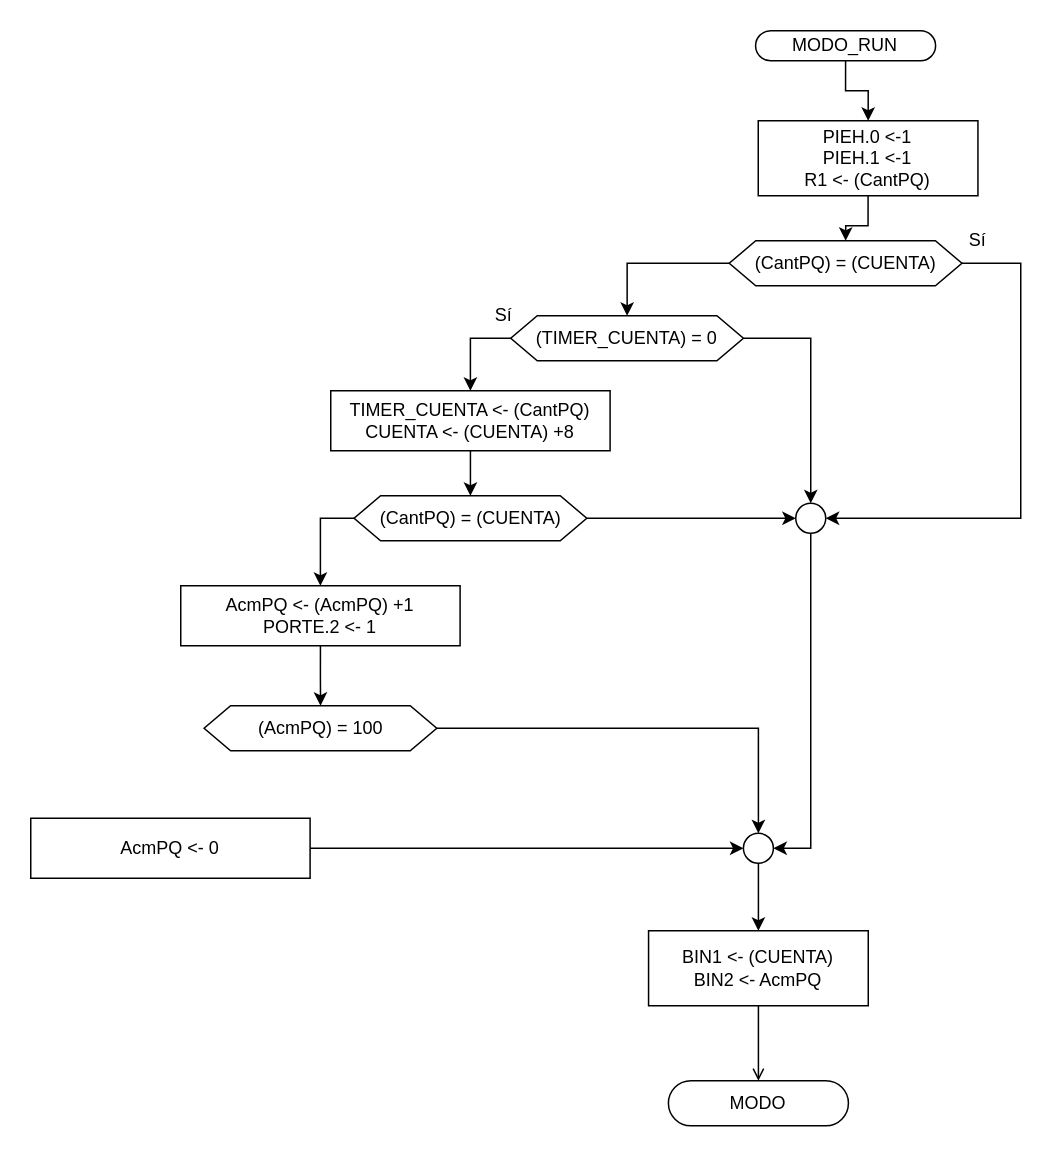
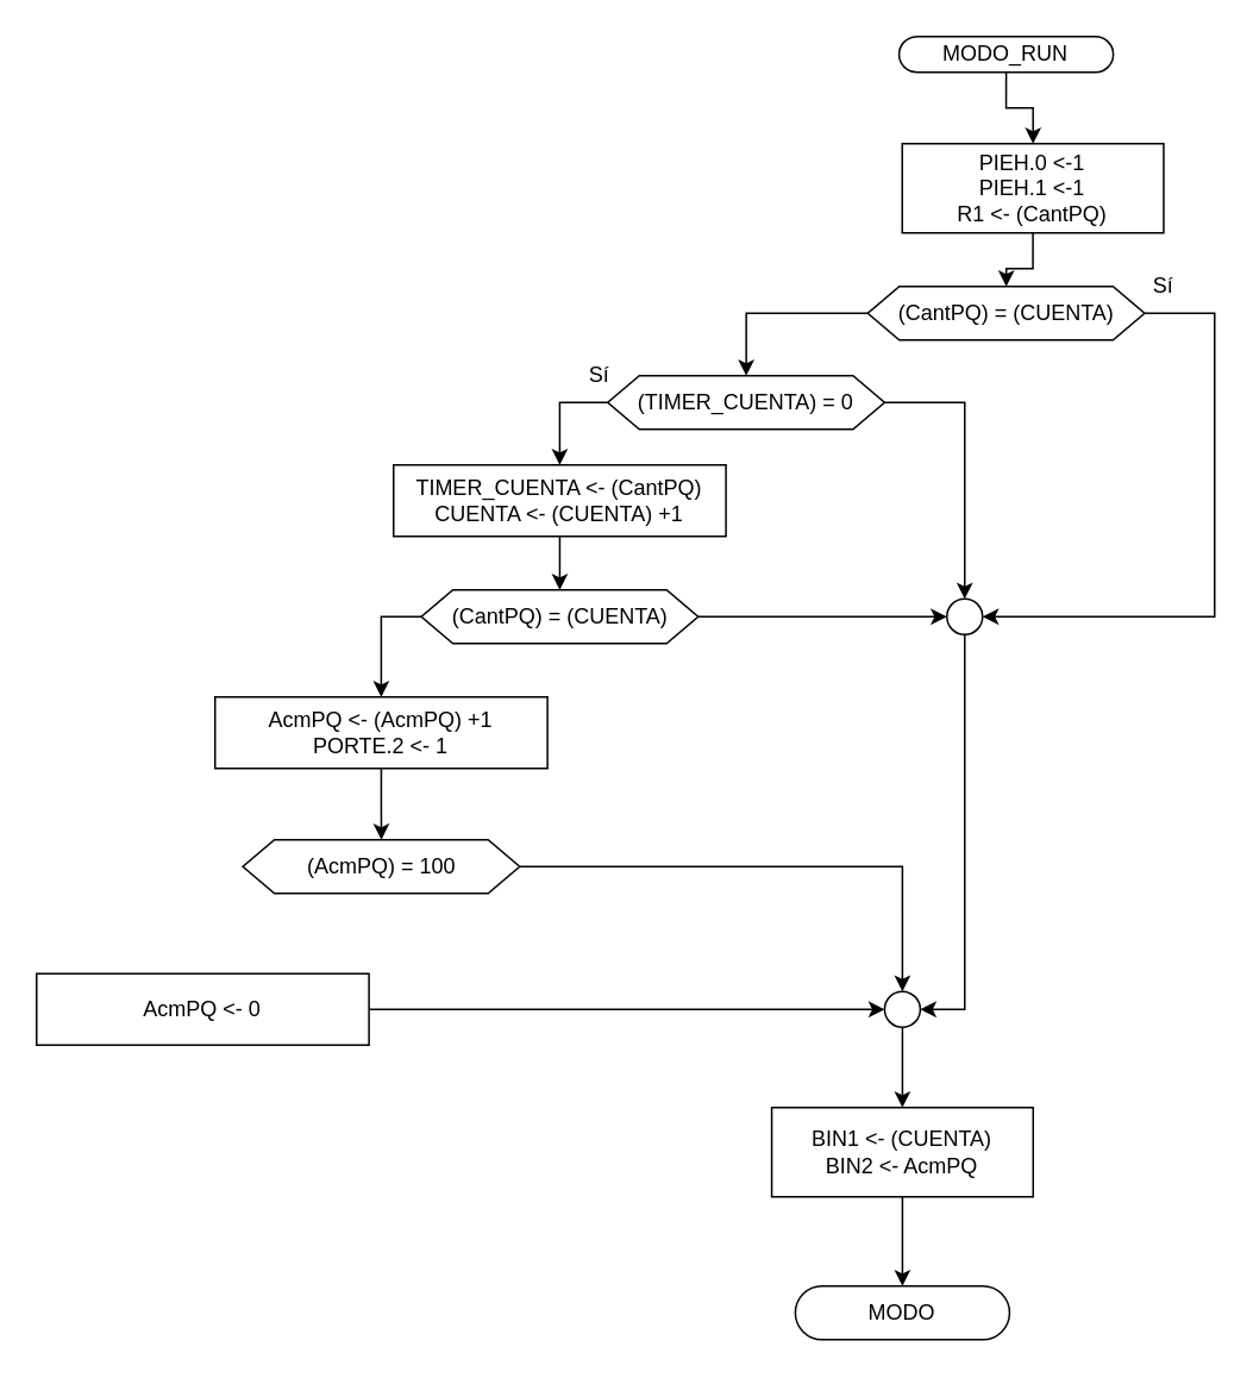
  <mxCell id="0" />
  <mxCell id="1" parent="0" />
  <mxCell id="2" style="edgeStyle=orthogonalEdgeStyle;rounded=0;orthogonalLoop=1;jettySize=auto;html=1;exitX=0.5;exitY=1;exitDx=0;exitDy=0;" edge="1" parent="1" source="3" target="5"><mxGeometry relative="1" as="geometry" /></mxCell>
  <mxCell id="3" value="MODO_RUN" style="rounded=1;whiteSpace=wrap;html=1;fontSize=12;glass=0;strokeWidth=1;shadow=0;arcSize=50;" vertex="1" parent="1"><mxGeometry x="503.23" y="20" width="120" height="20" as="geometry" /></mxCell>
  <mxCell id="4" style="edgeStyle=orthogonalEdgeStyle;rounded=0;orthogonalLoop=1;jettySize=auto;html=1;exitX=0.5;exitY=1;exitDx=0;exitDy=0;" edge="1" parent="1" source="5" target="9"><mxGeometry relative="1" as="geometry" /></mxCell>
  <mxCell id="5" value="PIEH.0 &amp;lt;-1&lt;br&gt;PIEH.1 &amp;lt;-1&lt;br&gt;R1 &amp;lt;- (CantPQ)" style="rounded=0;whiteSpace=wrap;html=1;" vertex="1" parent="1"><mxGeometry x="505" y="80" width="146.46" height="50" as="geometry" /></mxCell>
  <mxCell id="6" value="MODO" style="rounded=1;whiteSpace=wrap;html=1;fontSize=12;glass=0;strokeWidth=1;shadow=0;arcSize=50;" vertex="1" parent="1"><mxGeometry x="445.11" y="720" width="120" height="30" as="geometry" /></mxCell>
  <mxCell id="7" style="edgeStyle=orthogonalEdgeStyle;rounded=0;orthogonalLoop=1;jettySize=auto;html=1;exitX=1;exitY=0.5;exitDx=0;exitDy=0;entryX=1;entryY=0.5;entryDx=0;entryDy=0;" edge="1" parent="1" source="9" target="12"><mxGeometry relative="1" as="geometry"><Array as="points"><mxPoint x="680" y="175" /><mxPoint x="680" y="345" /></Array></mxGeometry></mxCell>
  <mxCell id="8" style="edgeStyle=orthogonalEdgeStyle;rounded=0;orthogonalLoop=1;jettySize=auto;html=1;exitX=0;exitY=0.5;exitDx=0;exitDy=0;" edge="1" parent="1" source="9" target="19"><mxGeometry relative="1" as="geometry" /></mxCell>
  <mxCell id="9" value="(CantPQ) = (CUENTA)" style="shape=hexagon;perimeter=hexagonPerimeter2;whiteSpace=wrap;html=1;size=0.114;" vertex="1" parent="1"><mxGeometry x="485.67" y="160" width="155.11" height="30" as="geometry" /></mxCell>
  <mxCell id="10" value="Sí" style="text;html=1;align=center;verticalAlign=middle;resizable=0;points=[];autosize=1;" vertex="1" parent="1"><mxGeometry x="636.45" y="150" width="30" height="20" as="geometry" /></mxCell>
  <mxCell id="11" style="edgeStyle=orthogonalEdgeStyle;rounded=0;orthogonalLoop=1;jettySize=auto;html=1;exitX=0.5;exitY=1;exitDx=0;exitDy=0;entryX=1;entryY=0.5;entryDx=0;entryDy=0;" edge="1" parent="1" source="12" target="14"><mxGeometry relative="1" as="geometry" /></mxCell>
  <mxCell id="12" value="" style="ellipse;whiteSpace=wrap;html=1;aspect=fixed;" vertex="1" parent="1"><mxGeometry x="530" y="335" width="20" height="20" as="geometry" /></mxCell>
  <mxCell id="13" style="edgeStyle=orthogonalEdgeStyle;rounded=0;orthogonalLoop=1;jettySize=auto;html=1;exitX=0.5;exitY=1;exitDx=0;exitDy=0;entryX=0.5;entryY=0;entryDx=0;entryDy=0;" edge="1" parent="1" source="14" target="16"><mxGeometry relative="1" as="geometry" /></mxCell>
  <mxCell id="14" value="" style="ellipse;whiteSpace=wrap;html=1;aspect=fixed;" vertex="1" parent="1"><mxGeometry x="495.11" y="555" width="20" height="20" as="geometry" /></mxCell>
- <mxCell id="15" style="edgeStyle=orthogonalEdgeStyle;rounded=0;orthogonalLoop=1;jettySize=auto;html=1;exitX=0.5;exitY=1;exitDx=0;exitDy=0;endArrow=open;" edge="1" parent="1" source="16" target="6"><mxGeometry relative="1" as="geometry" /></mxCell>
+ <mxCell id="15" style="edgeStyle=orthogonalEdgeStyle;rounded=0;orthogonalLoop=1;jettySize=auto;html=1;exitX=0.5;exitY=1;exitDx=0;exitDy=0;" edge="1" parent="1" source="16" target="6"><mxGeometry relative="1" as="geometry" /></mxCell>
  <mxCell id="16" value="BIN1 &amp;lt;- (CUENTA)&lt;br&gt;BIN2 &amp;lt;- AcmPQ" style="rounded=0;whiteSpace=wrap;html=1;" vertex="1" parent="1"><mxGeometry x="431.88" y="620" width="146.46" height="50" as="geometry" /></mxCell>
  <mxCell id="17" style="edgeStyle=orthogonalEdgeStyle;rounded=0;orthogonalLoop=1;jettySize=auto;html=1;exitX=0;exitY=0.5;exitDx=0;exitDy=0;" edge="1" parent="1" source="19" target="21"><mxGeometry relative="1" as="geometry" /></mxCell>
  <mxCell id="18" style="edgeStyle=orthogonalEdgeStyle;rounded=0;orthogonalLoop=1;jettySize=auto;html=1;exitX=1;exitY=0.5;exitDx=0;exitDy=0;entryX=0.5;entryY=0;entryDx=0;entryDy=0;" edge="1" parent="1" source="19" target="12"><mxGeometry relative="1" as="geometry" /></mxCell>
  <mxCell id="19" value="(TIMER_CUENTA) = 0" style="shape=hexagon;perimeter=hexagonPerimeter2;whiteSpace=wrap;html=1;size=0.114;" vertex="1" parent="1"><mxGeometry x="340" y="210" width="155.11" height="30" as="geometry" /></mxCell>
  <mxCell id="20" style="edgeStyle=orthogonalEdgeStyle;rounded=0;orthogonalLoop=1;jettySize=auto;html=1;exitX=0.5;exitY=1;exitDx=0;exitDy=0;entryX=0.5;entryY=0;entryDx=0;entryDy=0;" edge="1" parent="1" source="21" target="24"><mxGeometry relative="1" as="geometry" /></mxCell>
- <mxCell id="21" value="TIMER_CUENTA &amp;lt;- (CantPQ)&lt;br&gt;CUENTA &amp;lt;- (CUENTA) +8&lt;br&gt;" style="rounded=0;whiteSpace=wrap;html=1;" vertex="1" parent="1"><mxGeometry x="220" y="260" width="186.23" height="40" as="geometry" /></mxCell>
+ <mxCell id="21" value="TIMER_CUENTA &amp;lt;- (CantPQ)&lt;br&gt;CUENTA &amp;lt;- (CUENTA) +1&lt;br&gt;" style="rounded=0;whiteSpace=wrap;html=1;" vertex="1" parent="1"><mxGeometry x="220" y="260" width="186.23" height="40" as="geometry" /></mxCell>
  <mxCell id="22" style="edgeStyle=orthogonalEdgeStyle;rounded=0;orthogonalLoop=1;jettySize=auto;html=1;exitX=1;exitY=0.5;exitDx=0;exitDy=0;entryX=0;entryY=0.5;entryDx=0;entryDy=0;" edge="1" parent="1" source="24" target="12"><mxGeometry relative="1" as="geometry" /></mxCell>
  <mxCell id="23" style="edgeStyle=orthogonalEdgeStyle;rounded=0;orthogonalLoop=1;jettySize=auto;html=1;exitX=0;exitY=0.5;exitDx=0;exitDy=0;" edge="1" parent="1" source="24" target="27"><mxGeometry relative="1" as="geometry" /></mxCell>
  <mxCell id="24" value="(CantPQ) = (CUENTA)" style="shape=hexagon;perimeter=hexagonPerimeter2;whiteSpace=wrap;html=1;size=0.114;" vertex="1" parent="1"><mxGeometry x="235.56" y="330" width="155.11" height="30" as="geometry" /></mxCell>
  <mxCell id="25" value="Sí" style="text;html=1;align=center;verticalAlign=middle;resizable=0;points=[];autosize=1;" vertex="1" parent="1"><mxGeometry x="320" y="200" width="30" height="20" as="geometry" /></mxCell>
  <mxCell id="26" style="edgeStyle=orthogonalEdgeStyle;rounded=0;orthogonalLoop=1;jettySize=auto;html=1;exitX=0.5;exitY=1;exitDx=0;exitDy=0;" edge="1" parent="1" source="27" target="29"><mxGeometry relative="1" as="geometry" /></mxCell>
  <mxCell id="27" value="AcmPQ &amp;lt;- (AcmPQ) +1&lt;br&gt;PORTE.2 &amp;lt;- 1" style="rounded=0;whiteSpace=wrap;html=1;" vertex="1" parent="1"><mxGeometry x="120" y="390" width="186.23" height="40" as="geometry" /></mxCell>
  <mxCell id="28" style="edgeStyle=orthogonalEdgeStyle;rounded=0;orthogonalLoop=1;jettySize=auto;html=1;exitX=1;exitY=0.5;exitDx=0;exitDy=0;entryX=0.5;entryY=0;entryDx=0;entryDy=0;" edge="1" parent="1" source="29" target="14"><mxGeometry relative="1" as="geometry" /></mxCell>
  <mxCell id="29" value="(AcmPQ) = 100" style="shape=hexagon;perimeter=hexagonPerimeter2;whiteSpace=wrap;html=1;size=0.114;" vertex="1" parent="1"><mxGeometry x="135.56" y="470" width="155.11" height="30" as="geometry" /></mxCell>
  <mxCell id="30" style="edgeStyle=orthogonalEdgeStyle;rounded=0;orthogonalLoop=1;jettySize=auto;html=1;exitX=1;exitY=0.5;exitDx=0;exitDy=0;entryX=0;entryY=0.5;entryDx=0;entryDy=0;" edge="1" parent="1" source="31" target="14"><mxGeometry relative="1" as="geometry" /></mxCell>
  <mxCell id="31" value="AcmPQ &amp;lt;- 0" style="rounded=0;whiteSpace=wrap;html=1;" vertex="1" parent="1"><mxGeometry x="20" y="545" width="186.23" height="40" as="geometry" /></mxCell>
